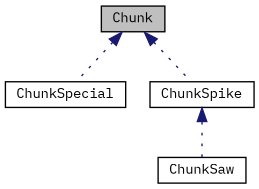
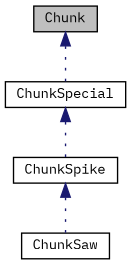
  digraph {
    fontname="IBM Plex Mono"
    node [color=black fillcolor=white fontname="IBM Plex Mono" fontsize=10 shape=record style=filled]
    edge [color=midnightblue dir=back fontname="IBM Plex Mono" fontsize=10 labelfontname=Helvetica labelfontsize=10 style=dotted]
    n1 [fillcolor=grey75 fontcolor=black height=0.2 label=Chunk width=0.4]
    n2 [height=0.2 label=ChunkSpecial width=0.4]
    n3 [height=0.2 label=ChunkSpike width=0.4]
    n4 [height=0.2 label=ChunkSaw width=0.4]
    n1 -> n2
-   n1 -> n3
+   n2 -> n3
    n3 -> n4
  }
